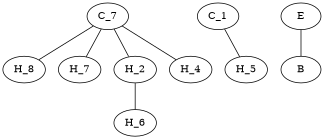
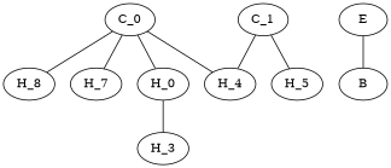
  graph {
    edge [type=s]
    n1 [label=H_8]
-   C_0 [label=C_7]
+   C_0
    n3 [label=H_7]
-   H_2
+   H_2 [label=H_0]
    H_4
-   H_3 [label=H_6]
+   H_3
    C_1
    H_5
    E
    B
    C_0 -- n1
    C_0 -- n3
    C_0 -- H_2
    C_0 -- H_4
    H_2 -- H_3
+   C_1 -- H_4
    C_1 -- H_5
    E -- B [type=""]
  }
